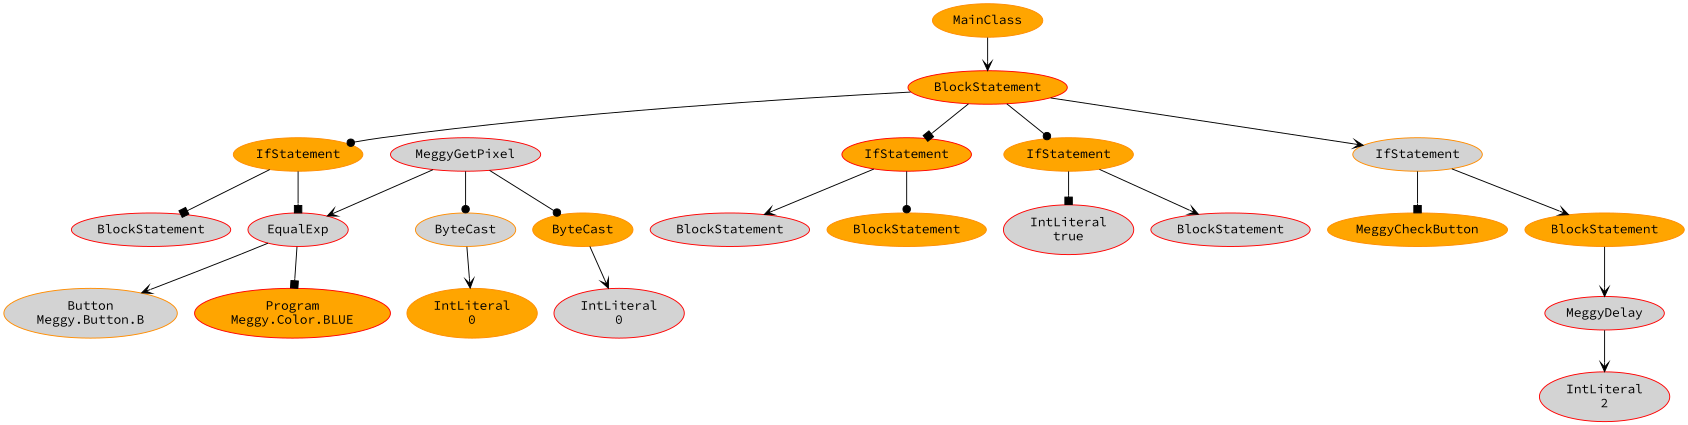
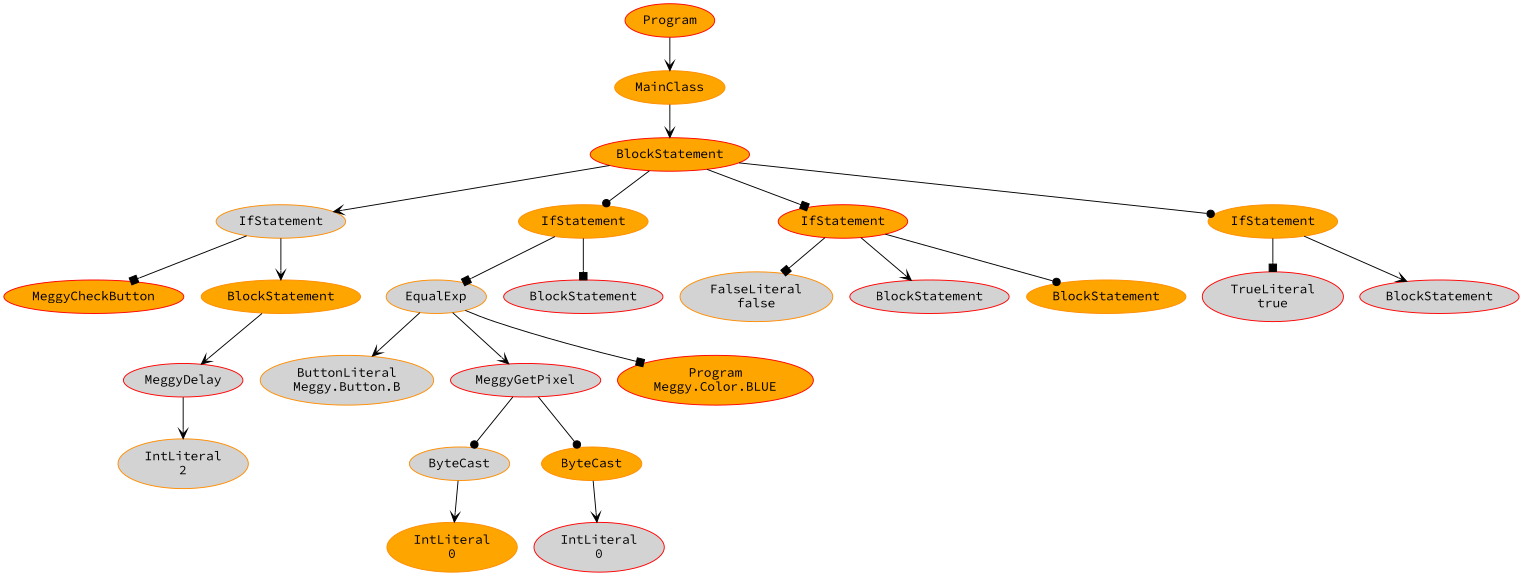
  digraph {
    fontname="Source Code Pro"
    node [color=red fillcolor=lightgrey fontname="Source Code Pro" style=filled]
    edge [arrowhead=vee fontname="Source Code Pro"]
+   n1 [fillcolor=orange label=Program]
    n2 [color=darkorange fillcolor=orange label=MainClass]
    n3 [fillcolor=orange label=BlockStatement]
    n4 [color=darkorange label=IfStatement]
    n5 [color=darkorange fillcolor=orange label=IfStatement]
    n6 [fillcolor=orange label=IfStatement]
    n7 [color=darkorange fillcolor=orange label=IfStatement]
-   n8 [color=darkorange fillcolor=orange label=MeggyCheckButton]
+   n8 [fillcolor=orange label=MeggyCheckButton]
    n9 [color=darkorange fillcolor=orange label=BlockStatement]
-   n10 [label=EqualExp]
+   n10 [color=darkorange label=EqualExp]
    n11 [label=BlockStatement]
+   n12 [color=darkorange label="FalseLiteral\nfalse"]
    n13 [label=BlockStatement]
    n14 [color=darkorange fillcolor=orange label=BlockStatement]
-   n15 [label="IntLiteral\ntrue"]
+   n15 [label="TrueLiteral\ntrue"]
    n16 [label=BlockStatement]
    n17 [label=MeggyDelay]
-   n18 [color=darkorange label="Button\nMeggy.Button.B"]
-   n19 [label="IntLiteral\n2"]
+   n18 [color=darkorange label="ButtonLiteral\nMeggy.Button.B"]
+   n19 [color=darkorange label="IntLiteral\n2"]
    n20 [label=MeggyGetPixel]
    n21 [fillcolor=orange label="Program\nMeggy.Color.BLUE"]
    n22 [color=darkorange label=ByteCast]
    n23 [color=darkorange fillcolor=orange label=ByteCast]
    n24 [color=darkorange fillcolor=orange label="IntLiteral\n0"]
    n25 [label="IntLiteral\n0"]
+   n1 -> n2
    n2 -> n3
    n3 -> n4
    n3 -> n5 [arrowhead=dot]
    n3 -> n6 [arrowhead=box]
    n3 -> n7 [arrowhead=dot]
    n4 -> n8 [arrowhead=box]
    n4 -> n9
    n5 -> n10 [arrowhead=box]
    n5 -> n11 [arrowhead=box]
+   n6 -> n12 [arrowhead=box]
    n6 -> n13
    n6 -> n14 [arrowhead=dot]
    n7 -> n15 [arrowhead=box]
    n7 -> n16
    n9 -> n17
    n10 -> n18
-   n20 -> n10
+   n10 -> n20
    n10 -> n21 [arrowhead=box]
    n17 -> n19
    n20 -> n22 [arrowhead=dot]
    n20 -> n23 [arrowhead=dot]
    n22 -> n24
    n23 -> n25
  }
